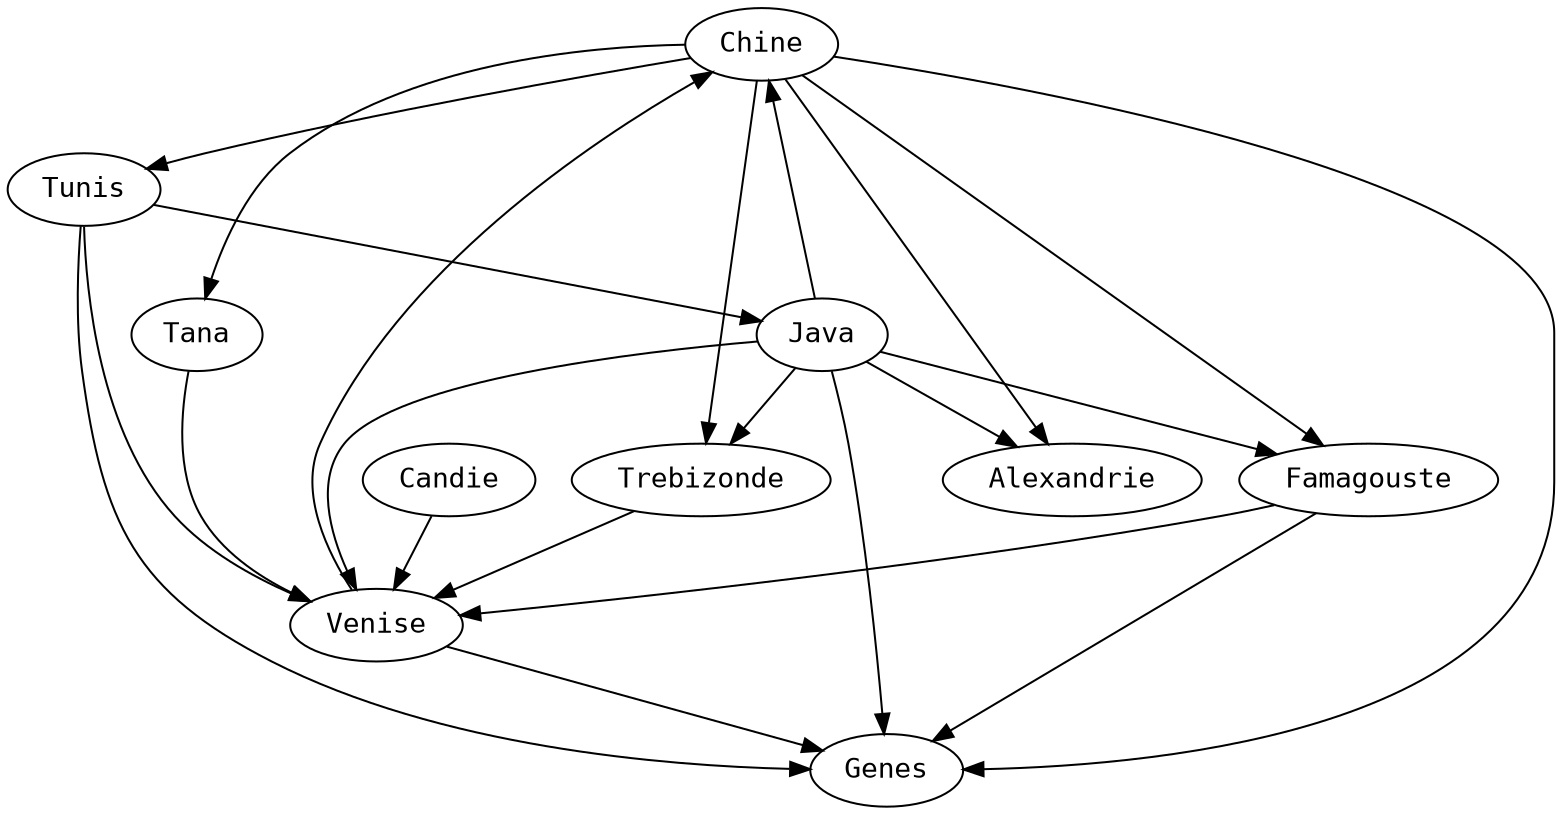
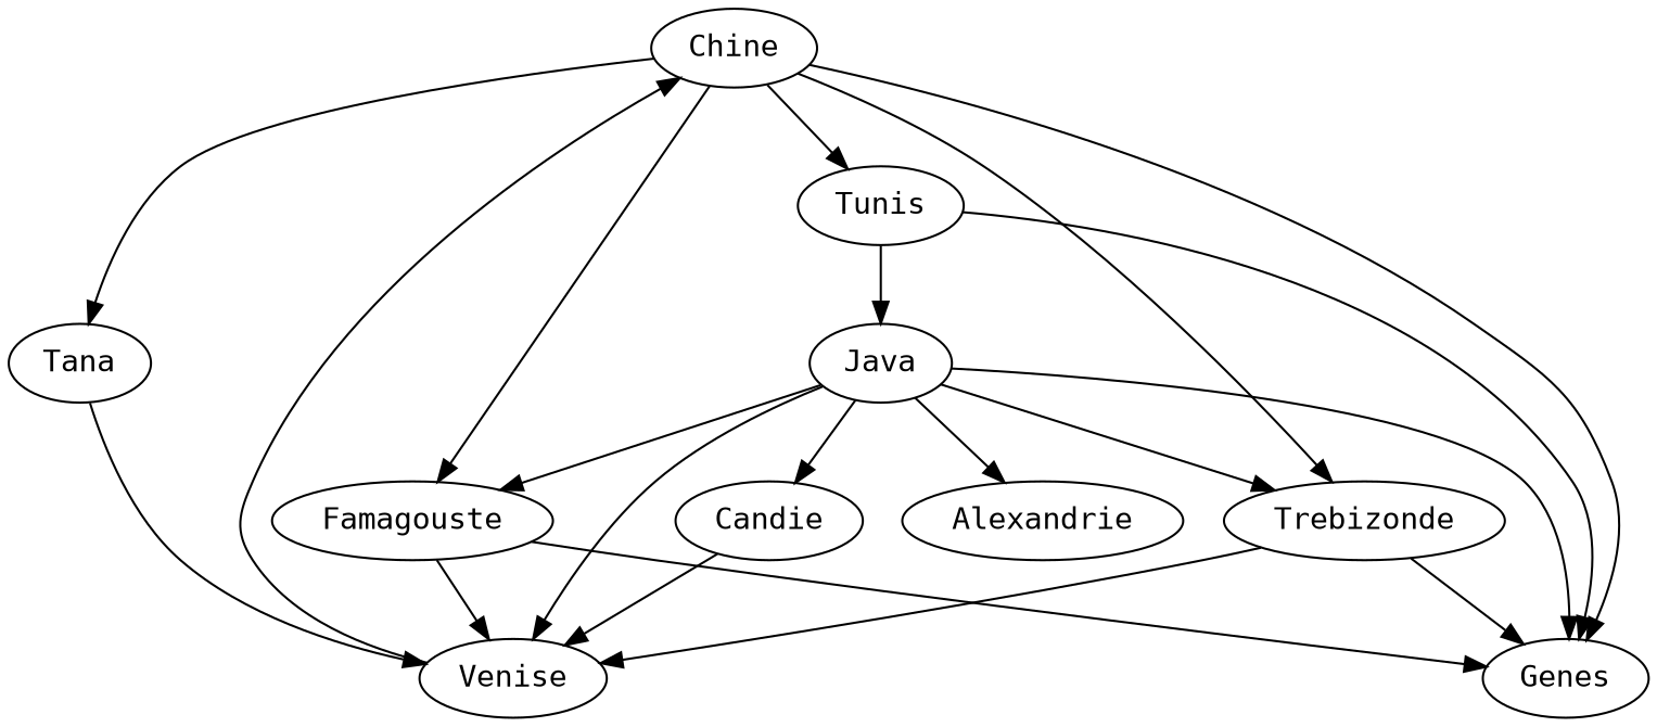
  digraph {
    fontname="DejaVu Sans Mono"
    node [fontname="DejaVu Sans Mono"]
    edge [fontname="DejaVu Sans Mono"]
    Chine
    Tana
    Trebizonde
    Tunis
    Famagouste
    Alexandrie
    Genes
    Venise
    Java
    Candie
    Chine -> Tana
    Chine -> Trebizonde
    Chine -> Tunis
    Chine -> Famagouste
-   Chine -> Alexandrie
    Chine -> Genes
    Tana -> Venise
-   Venise -> Genes
+   Trebizonde -> Genes
    Trebizonde -> Venise
    Tunis -> Genes
-   Tunis -> Venise
    Tunis -> Java
    Famagouste -> Genes
    Famagouste -> Venise
    Venise -> Chine
    Java -> Trebizonde
    Java -> Famagouste
    Java -> Alexandrie
    Java -> Genes
    Java -> Venise
-   Java -> Chine
+   Java -> Candie
    Candie -> Venise
  }
